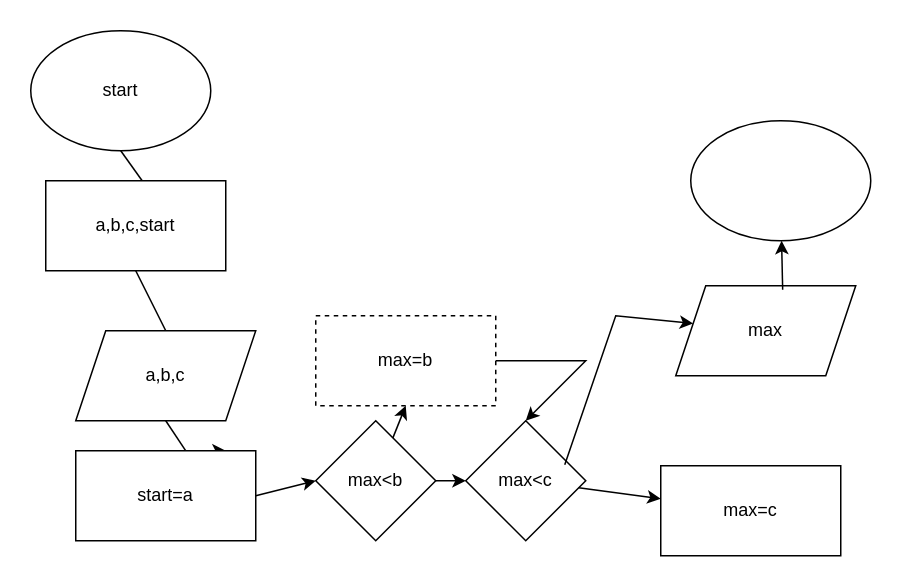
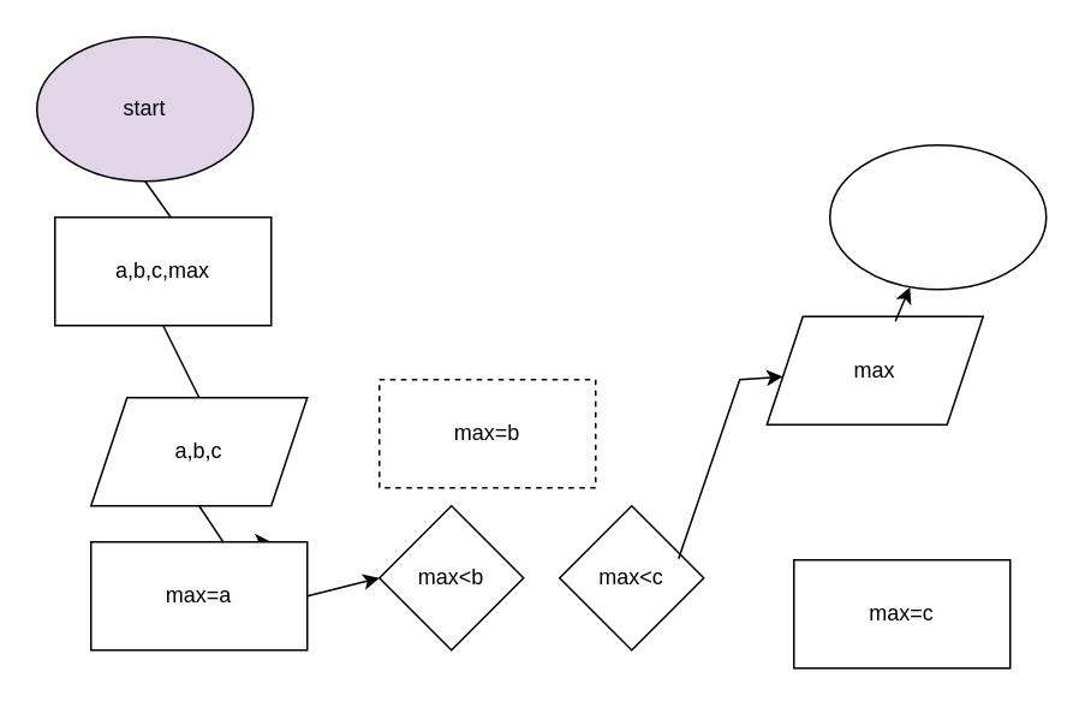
  <mxCell id="0" />
  <mxCell id="1" parent="0" />
- <mxCell id="2" value="start" style="ellipse;whiteSpace=wrap;html=1;" vertex="1" parent="1"><mxGeometry x="20" y="20" width="120" height="80" as="geometry" /></mxCell>
+ <mxCell id="2" value="start" style="ellipse;whiteSpace=wrap;html=1;fillColor=#e1d5e7;" vertex="1" parent="1"><mxGeometry x="20" y="20" width="120" height="80" as="geometry" /></mxCell>
  <mxCell id="3" value="" style="endArrow=classic;html=1;rounded=0;exitX=0.5;exitY=1;exitDx=0;exitDy=0;" edge="1" parent="1" source="2"><mxGeometry width="50" height="50" relative="1" as="geometry"><mxPoint x="100" y="180" as="sourcePoint" /><mxPoint x="130" y="170" as="targetPoint" /><Array as="points" /></mxGeometry></mxCell>
- <mxCell id="4" value="a,b,c,start" style="rounded=0;whiteSpace=wrap;html=1;" vertex="1" parent="1"><mxGeometry x="30" y="120" width="120" height="60" as="geometry" /></mxCell>
+ <mxCell id="4" value="a,b,c,max" style="rounded=0;whiteSpace=wrap;html=1;" vertex="1" parent="1"><mxGeometry x="30" y="120" width="120" height="60" as="geometry" /></mxCell>
  <mxCell id="5" value="" style="endArrow=classic;html=1;rounded=0;exitX=0.5;exitY=1;exitDx=0;exitDy=0;" edge="1" parent="1" source="4"><mxGeometry width="50" height="50" relative="1" as="geometry"><mxPoint x="100" y="180" as="sourcePoint" /><mxPoint x="130" y="260" as="targetPoint" /><Array as="points" /></mxGeometry></mxCell>
  <mxCell id="6" value="a,b,c" style="shape=parallelogram;perimeter=parallelogramPerimeter;whiteSpace=wrap;html=1;fixedSize=1;" vertex="1" parent="1"><mxGeometry x="50" y="220" width="120" height="60" as="geometry" /></mxCell>
  <mxCell id="7" value="" style="endArrow=classic;html=1;rounded=0;exitX=0.5;exitY=1;exitDx=0;exitDy=0;" edge="1" parent="1" source="6"><mxGeometry width="50" height="50" relative="1" as="geometry"><mxPoint x="100" y="180" as="sourcePoint" /><mxPoint x="130" y="310" as="targetPoint" /></mxGeometry></mxCell>
  <mxCell id="8" style="edgeStyle=orthogonalEdgeStyle;rounded=0;orthogonalLoop=1;jettySize=auto;html=1;exitX=0.75;exitY=0;exitDx=0;exitDy=0;" edge="1" parent="1" source="9"><mxGeometry relative="1" as="geometry"><mxPoint x="150" y="300" as="targetPoint" /></mxGeometry></mxCell>
- <mxCell id="9" value="start=a" style="rounded=0;whiteSpace=wrap;html=1;" vertex="1" parent="1"><mxGeometry x="50" y="300" width="120" height="60" as="geometry" /></mxCell>
+ <mxCell id="9" value="max=a" style="rounded=0;whiteSpace=wrap;html=1;" vertex="1" parent="1"><mxGeometry x="50" y="300" width="120" height="60" as="geometry" /></mxCell>
  <mxCell id="10" value="max=b" style="rounded=0;whiteSpace=wrap;html=1;dashed=1;" vertex="1" parent="1"><mxGeometry x="210" y="210" width="120" height="60" as="geometry" /></mxCell>
  <mxCell id="11" value="max&amp;lt;b" style="rhombus;whiteSpace=wrap;html=1;" vertex="1" parent="1"><mxGeometry x="210" y="280" width="80" height="80" as="geometry" /></mxCell>
  <mxCell id="12" value="" style="endArrow=classic;html=1;rounded=0;entryX=0;entryY=0.5;entryDx=0;entryDy=0;exitX=1;exitY=0.5;exitDx=0;exitDy=0;" edge="1" parent="1" source="9" target="11"><mxGeometry width="50" height="50" relative="1" as="geometry"><mxPoint x="100" y="280" as="sourcePoint" /><mxPoint x="150" y="230" as="targetPoint" /></mxGeometry></mxCell>
- <mxCell id="13" value="" style="endArrow=classic;html=1;rounded=0;entryX=0.5;entryY=1;entryDx=0;entryDy=0;" edge="1" parent="1" source="11" target="10"><mxGeometry width="50" height="50" relative="1" as="geometry"><mxPoint x="100" y="280" as="sourcePoint" /><mxPoint x="150" y="230" as="targetPoint" /></mxGeometry></mxCell>
  <mxCell id="14" value="max&amp;lt;c" style="rhombus;whiteSpace=wrap;html=1;" vertex="1" parent="1"><mxGeometry x="310" y="280" width="80" height="80" as="geometry" /></mxCell>
- <mxCell id="15" value="" style="endArrow=classic;html=1;rounded=0;entryX=0;entryY=0.5;entryDx=0;entryDy=0;" edge="1" parent="1" source="11" target="14"><mxGeometry width="50" height="50" relative="1" as="geometry"><mxPoint x="330" y="280" as="sourcePoint" /><mxPoint x="380" y="230" as="targetPoint" /></mxGeometry></mxCell>
- <mxCell id="16" value="" style="endArrow=classic;html=1;rounded=0;exitX=1;exitY=0.5;exitDx=0;exitDy=0;entryX=0.5;entryY=0;entryDx=0;entryDy=0;" edge="1" parent="1" source="10" target="14"><mxGeometry width="50" height="50" relative="1" as="geometry"><mxPoint x="330" y="280" as="sourcePoint" /><mxPoint x="380" y="230" as="targetPoint" /><Array as="points"><mxPoint x="390" y="240" /></Array></mxGeometry></mxCell>
- <mxCell id="17" value="" style="endArrow=classic;html=1;rounded=0;" edge="1" parent="1" source="14" target="18"><mxGeometry width="50" height="50" relative="1" as="geometry"><mxPoint x="330" y="280" as="sourcePoint" /><mxPoint x="490" y="350" as="targetPoint" /></mxGeometry></mxCell>
  <mxCell id="18" value="max=c" style="rounded=0;whiteSpace=wrap;html=1;" vertex="1" parent="1"><mxGeometry x="440" y="310" width="120" height="60" as="geometry" /></mxCell>
  <mxCell id="19" value="" style="endArrow=classic;html=1;rounded=0;exitX=0.825;exitY=0.367;exitDx=0;exitDy=0;exitPerimeter=0;" edge="1" parent="1" source="14" target="20"><mxGeometry width="50" height="50" relative="1" as="geometry"><mxPoint x="330" y="280" as="sourcePoint" /><mxPoint x="480" y="220" as="targetPoint" /><Array as="points"><mxPoint x="410" y="210" /></Array></mxGeometry></mxCell>
- <mxCell id="20" value="max" style="shape=parallelogram;perimeter=parallelogramPerimeter;whiteSpace=wrap;html=1;fixedSize=1;" vertex="1" parent="1"><mxGeometry x="450" y="190" width="120" height="60" as="geometry" /></mxCell>
+ <mxCell id="20" value="max" style="shape=parallelogram;perimeter=parallelogramPerimeter;whiteSpace=wrap;html=1;fixedSize=1;" vertex="1" parent="1"><mxGeometry x="425" y="175" width="120" height="60" as="geometry" /></mxCell>
  <mxCell id="21" value="" style="endArrow=classic;html=1;rounded=0;exitX=0.594;exitY=0.044;exitDx=0;exitDy=0;exitPerimeter=0;" edge="1" parent="1" source="20" target="22"><mxGeometry width="50" height="50" relative="1" as="geometry"><mxPoint x="330" y="280" as="sourcePoint" /><mxPoint x="520" y="120" as="targetPoint" /></mxGeometry></mxCell>
  <mxCell id="22" value="" style="ellipse;whiteSpace=wrap;html=1;" vertex="1" parent="1"><mxGeometry x="460" y="80" width="120" height="80" as="geometry" /></mxCell>
